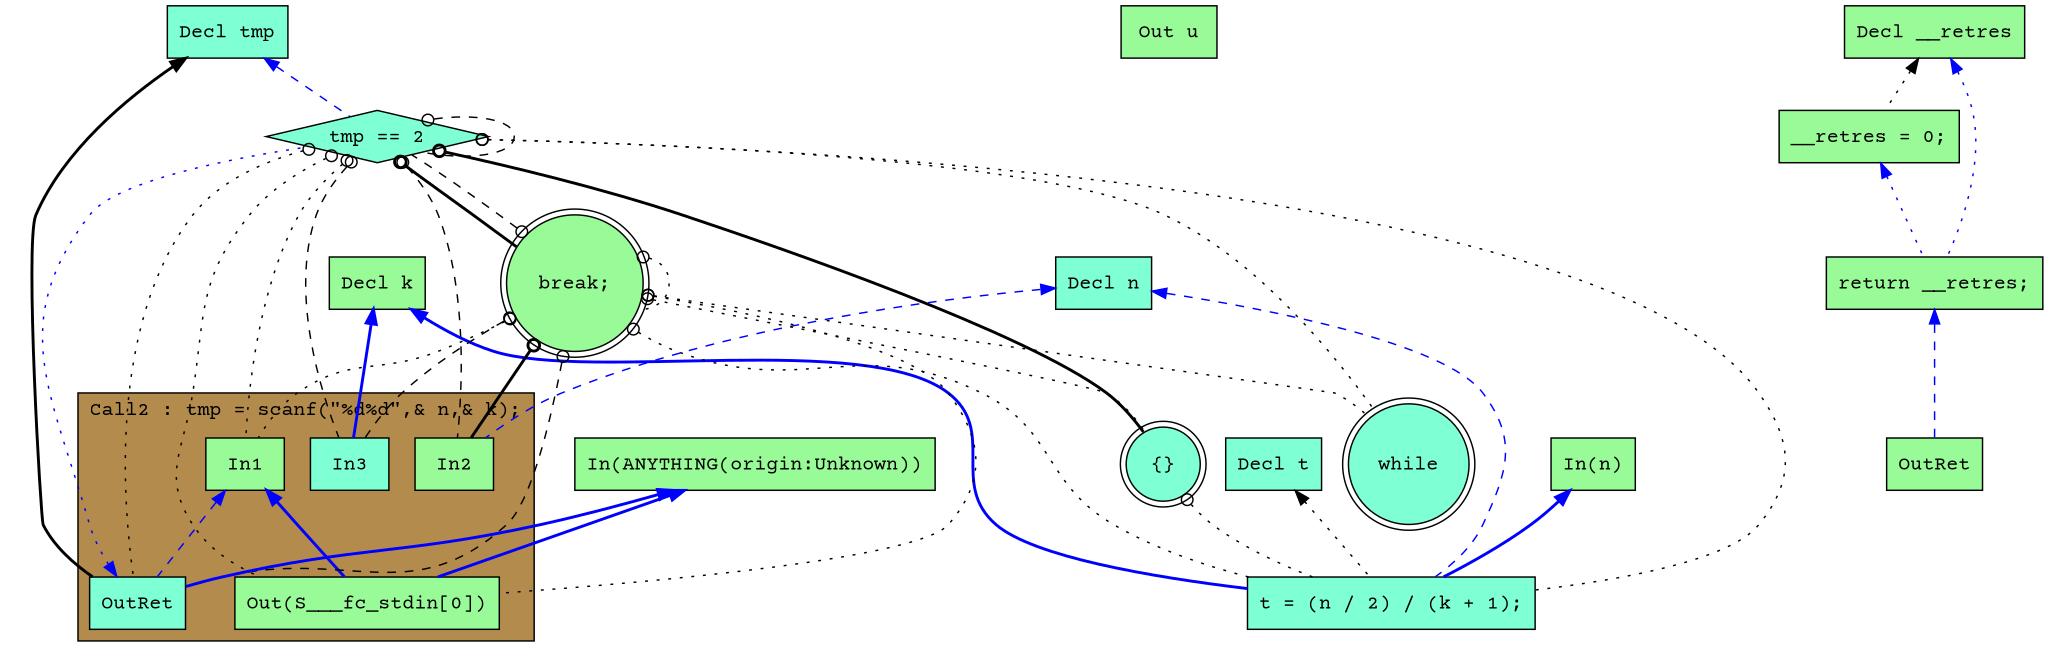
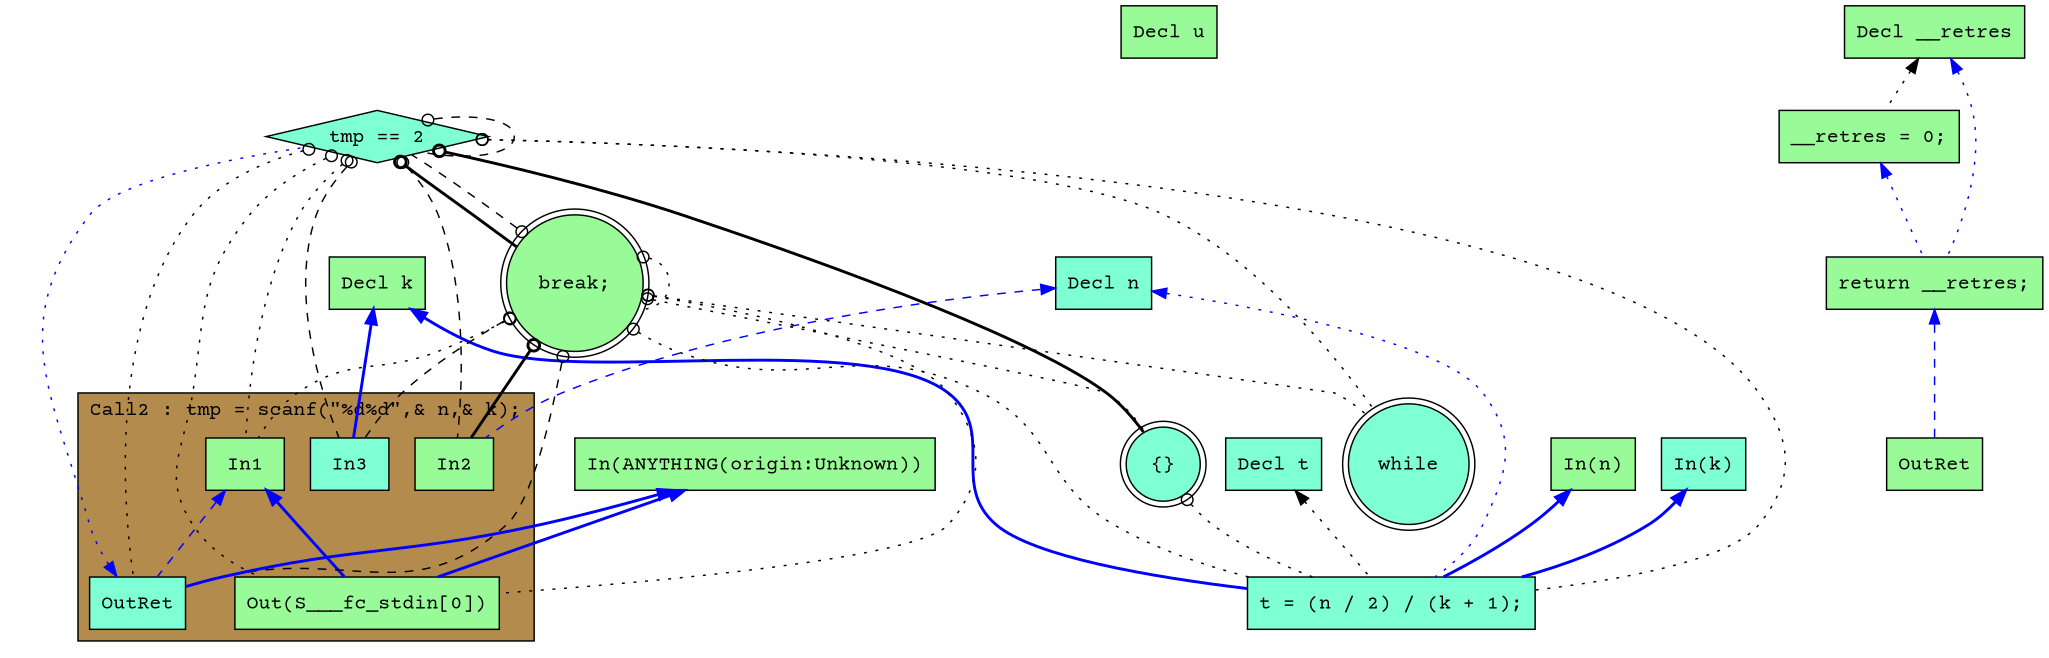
  digraph {
    fontname="Courier Prime"
    rankdir=TB
    node [fillcolor=palegreen fontname="Courier Prime" shape=box style=filled]
    edge [color="#000000" dir=back fontname="Courier Prime" style=dotted arrowtail=odot]
    n1 [label=In1]
    n2 [label=In2]
    n3 [fillcolor=aquamarine label=In3]
    n4 [label="Out(S___fc_stdin[0])"]
    n5 [fillcolor=aquamarine label=OutRet]
    n6 [fillcolor=aquamarine label="tmp == 2" shape=diamond]
    n7 [fillcolor=aquamarine label="Decl n"]
    n8 [fillcolor=aquamarine label="t = (n / 2) / (k + 1);"]
    n9 [label="Decl k"]
    n10 [fillcolor=aquamarine label="Decl t"]
-   n11 [label="Out u"]
-   n12 [fillcolor=aquamarine label="Decl tmp"]
+   n11 [label="Decl u"]
    n13 [fillcolor=aquamarine label=while shape=doublecircle]
    n14 [fillcolor=aquamarine label="{}" shape=doublecircle]
    n15 [label="break;" shape=doublecircle]
    n16 [label="Decl __retres"]
    n17 [label="__retres = 0;"]
    n18 [label="return __retres;"]
    n19 [label=OutRet]
    n20 [label="In(n)"]
+   n21 [fillcolor=aquamarine label="In(k)"]
    n22 [label="In(ANYTHING(origin:Unknown))"]
    subgraph cluster_1 {
      fillcolor="#B38B4D"
      label="Call2 : tmp = scanf(\"%d%d\",& n,& k);"
      style=filled
      n1
      n2
      n3
      n4
      n5
    }
    n1 -> n4 [color="#0000FF" style=bold arrowtail=""]
    n1 -> n5 [color="#0000FF" style=dashed arrowtail=""]
    n5 -> n6 [color="#0000FF" arrowtail=""]
    n6 -> n1
    n6 -> n2 [style=dashed]
    n6 -> n3 [style=dashed]
    n6 -> n4
    n6 -> n5
    n6 -> n6 [style=dashed]
    n6 -> n8
    n6 -> n13
    n6 -> n14 [style=bold]
    n6 -> n15 [style=bold]
    n7 -> n2 [color="#0000FF" style=dashed arrowtail=""]
-   n7 -> n8 [color="#0000FF" style=dashed arrowtail=""]
+   n7 -> n8 [color="#0000FF" arrowtail=""]
    n9 -> n3 [color="#0000FF" style=bold arrowtail=""]
    n9 -> n8 [color="#0000FF" style=bold arrowtail=""]
    n10 -> n8 [arrowtail=""]
-   n12 -> n5 [style=bold arrowtail=""]
-   n12 -> n6 [color="#0000FF" style=dashed arrowtail=""]
    n14 -> n8
    n15 -> n1
    n15 -> n2 [style=bold]
    n15 -> n3 [style=dashed]
    n15 -> n4
    n15 -> n5 [style=dashed]
    n15 -> n6 [style=dashed]
    n15 -> n8
    n15 -> n13
    n15 -> n14
    n15 -> n15
    n16 -> n17 [arrowtail=""]
    n16 -> n18 [color="#0000FF" arrowtail=""]
    n17 -> n18 [color="#0000FF" arrowtail=""]
    n18 -> n19 [color="#0000FF" style=dashed arrowtail=""]
    n20 -> n8 [color="#0000FF" style=bold arrowtail=""]
+   n21 -> n8 [color="#0000FF" style=bold arrowtail=""]
    n22 -> n4 [color="#0000FF" style=bold arrowtail=""]
    n22 -> n5 [color="#0000FF" style=bold arrowtail=""]
  }
